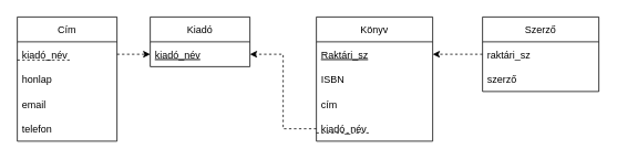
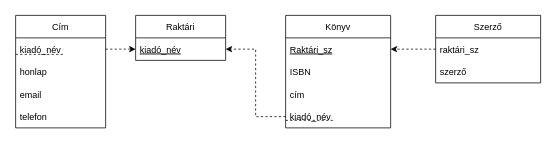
  <mxCell id="0" />
  <mxCell id="1" parent="0" />
- <mxCell id="2" value="Kiadó" style="swimlane;fontStyle=0;childLayout=stackLayout;horizontal=1;startSize=30;horizontalStack=0;resizeParent=1;resizeParentMax=0;resizeLast=0;collapsible=1;marginBottom=0;" vertex="1" parent="1"><mxGeometry x="180" y="20" width="120" height="60" as="geometry" /></mxCell>
+ <mxCell id="2" value="Raktári" style="swimlane;fontStyle=0;childLayout=stackLayout;horizontal=1;startSize=30;horizontalStack=0;resizeParent=1;resizeParentMax=0;resizeLast=0;collapsible=1;marginBottom=0;" vertex="1" parent="1"><mxGeometry x="180" y="20" width="120" height="60" as="geometry" /></mxCell>
  <mxCell id="3" value="kiadó_név" style="text;strokeColor=none;fillColor=none;align=left;verticalAlign=middle;spacingLeft=4;spacingRight=4;overflow=hidden;points=[[0,0.5],[1,0.5]];portConstraint=eastwest;rotatable=0;fontStyle=4" vertex="1" parent="2"><mxGeometry y="30" width="120" height="30" as="geometry" /></mxCell>
  <mxCell id="4" value="Cím" style="swimlane;fontStyle=0;childLayout=stackLayout;horizontal=1;startSize=30;horizontalStack=0;resizeParent=1;resizeParentMax=0;resizeLast=0;collapsible=1;marginBottom=0;" vertex="1" parent="1"><mxGeometry x="20" y="20" width="120" height="150" as="geometry" /></mxCell>
  <mxCell id="5" value="kiadó_név" style="text;strokeColor=none;fillColor=none;align=left;verticalAlign=middle;spacingLeft=4;spacingRight=4;overflow=hidden;points=[[0,0.5],[1,0.5]];portConstraint=eastwest;rotatable=0;" vertex="1" parent="4"><mxGeometry y="30" width="120" height="30" as="geometry" /></mxCell>
  <mxCell id="6" value="" style="endArrow=none;dashed=1;html=1;rounded=0;" edge="1" parent="4"><mxGeometry width="50" height="50" relative="1" as="geometry"><mxPoint y="52" as="sourcePoint" /><mxPoint x="64" y="52" as="targetPoint" /></mxGeometry></mxCell>
  <mxCell id="7" value="honlap" style="text;strokeColor=none;fillColor=none;align=left;verticalAlign=middle;spacingLeft=4;spacingRight=4;overflow=hidden;points=[[0,0.5],[1,0.5]];portConstraint=eastwest;rotatable=0;" vertex="1" parent="4"><mxGeometry y="60" width="120" height="30" as="geometry" /></mxCell>
  <mxCell id="8" value="email" style="text;strokeColor=none;fillColor=none;align=left;verticalAlign=middle;spacingLeft=4;spacingRight=4;overflow=hidden;points=[[0,0.5],[1,0.5]];portConstraint=eastwest;rotatable=0;" vertex="1" parent="4"><mxGeometry y="90" width="120" height="30" as="geometry" /></mxCell>
  <mxCell id="9" value="telefon" style="text;strokeColor=none;fillColor=none;align=left;verticalAlign=middle;spacingLeft=4;spacingRight=4;overflow=hidden;points=[[0,0.5],[1,0.5]];portConstraint=eastwest;rotatable=0;" vertex="1" parent="4"><mxGeometry y="120" width="120" height="30" as="geometry" /></mxCell>
  <mxCell id="10" style="edgeStyle=orthogonalEdgeStyle;rounded=0;orthogonalLoop=1;jettySize=auto;html=1;exitX=1;exitY=0.5;exitDx=0;exitDy=0;entryX=0;entryY=0.5;entryDx=0;entryDy=0;endArrow=classic;endFill=1;dashed=1;" edge="1" parent="1" source="5" target="3"><mxGeometry relative="1" as="geometry" /></mxCell>
  <mxCell id="11" value="Könyv" style="swimlane;fontStyle=0;childLayout=stackLayout;horizontal=1;startSize=30;horizontalStack=0;resizeParent=1;resizeParentMax=0;resizeLast=0;collapsible=1;marginBottom=0;" vertex="1" parent="1"><mxGeometry x="380" y="20" width="140" height="150" as="geometry" /></mxCell>
  <mxCell id="12" value="Raktári_sz" style="text;strokeColor=none;fillColor=none;align=left;verticalAlign=middle;spacingLeft=4;spacingRight=4;overflow=hidden;points=[[0,0.5],[1,0.5]];portConstraint=eastwest;rotatable=0;fontStyle=4" vertex="1" parent="11"><mxGeometry y="30" width="140" height="30" as="geometry" /></mxCell>
  <mxCell id="13" value="ISBN" style="text;strokeColor=none;fillColor=none;align=left;verticalAlign=middle;spacingLeft=4;spacingRight=4;overflow=hidden;points=[[0,0.5],[1,0.5]];portConstraint=eastwest;rotatable=0;" vertex="1" parent="11"><mxGeometry y="60" width="140" height="30" as="geometry" /></mxCell>
  <mxCell id="14" value="cím" style="text;strokeColor=none;fillColor=none;align=left;verticalAlign=middle;spacingLeft=4;spacingRight=4;overflow=hidden;points=[[0,0.5],[1,0.5]];portConstraint=eastwest;rotatable=0;" vertex="1" parent="11"><mxGeometry y="90" width="140" height="30" as="geometry" /></mxCell>
  <mxCell id="15" value="kiadó_név" style="text;strokeColor=none;fillColor=none;align=left;verticalAlign=middle;spacingLeft=4;spacingRight=4;overflow=hidden;points=[[0,0.5],[1,0.5]];portConstraint=eastwest;rotatable=0;" vertex="1" parent="11"><mxGeometry y="120" width="140" height="30" as="geometry" /></mxCell>
  <mxCell id="16" value="" style="endArrow=none;dashed=1;html=1;rounded=0;" edge="1" parent="11"><mxGeometry width="50" height="50" relative="1" as="geometry"><mxPoint y="140" as="sourcePoint" /><mxPoint x="64.0" y="140" as="targetPoint" /></mxGeometry></mxCell>
  <mxCell id="17" style="edgeStyle=orthogonalEdgeStyle;rounded=0;orthogonalLoop=1;jettySize=auto;html=1;exitX=0;exitY=0.5;exitDx=0;exitDy=0;entryX=1;entryY=0.5;entryDx=0;entryDy=0;dashed=1;endArrow=classic;endFill=1;" edge="1" parent="1" source="15" target="3"><mxGeometry relative="1" as="geometry" /></mxCell>
  <mxCell id="18" value="Szerző" style="swimlane;fontStyle=0;childLayout=stackLayout;horizontal=1;startSize=30;horizontalStack=0;resizeParent=1;resizeParentMax=0;resizeLast=0;collapsible=1;marginBottom=0;" vertex="1" parent="1"><mxGeometry x="580" y="20" width="140" height="90" as="geometry" /></mxCell>
  <mxCell id="19" value="raktári_sz" style="text;strokeColor=none;fillColor=none;align=left;verticalAlign=middle;spacingLeft=4;spacingRight=4;overflow=hidden;points=[[0,0.5],[1,0.5]];portConstraint=eastwest;rotatable=0;" vertex="1" parent="18"><mxGeometry y="30" width="140" height="30" as="geometry" /></mxCell>
  <mxCell id="20" value="szerző" style="text;strokeColor=none;fillColor=none;align=left;verticalAlign=middle;spacingLeft=4;spacingRight=4;overflow=hidden;points=[[0,0.5],[1,0.5]];portConstraint=eastwest;rotatable=0;" vertex="1" parent="18"><mxGeometry y="60" width="140" height="30" as="geometry" /></mxCell>
  <mxCell id="21" style="edgeStyle=orthogonalEdgeStyle;rounded=0;orthogonalLoop=1;jettySize=auto;html=1;exitX=0;exitY=0.5;exitDx=0;exitDy=0;entryX=1;entryY=0.5;entryDx=0;entryDy=0;dashed=1;endArrow=classic;endFill=1;" edge="1" parent="1" source="19" target="12"><mxGeometry relative="1" as="geometry" /></mxCell>
